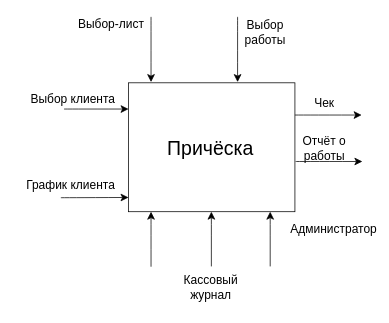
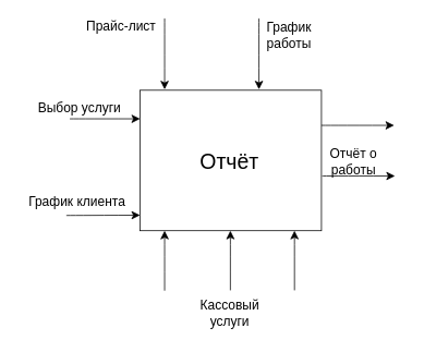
  <mxCell id="0" />
  <mxCell id="1" parent="0" />
  <mxCell id="2" value="" style="rounded=0;whiteSpace=wrap;html=1;" vertex="1" parent="1"><mxGeometry x="171" y="110" width="222" height="172" as="geometry" /></mxCell>
- <mxCell id="3" value="Причёска" style="text;strokeColor=none;fillColor=none;html=1;align=center;verticalAlign=middle;whiteSpace=wrap;rounded=0;fontSize=26;strokeWidth=1;" vertex="1" parent="1"><mxGeometry x="201" y="158" width="159" height="79" as="geometry" /></mxCell>
+ <mxCell id="3" value="Отчёт" style="text;strokeColor=none;fillColor=none;html=1;align=center;verticalAlign=middle;whiteSpace=wrap;rounded=0;fontSize=26;strokeWidth=1;" vertex="1" parent="1"><mxGeometry x="201" y="158" width="159" height="79" as="geometry" /></mxCell>
  <mxCell id="4" value="" style="endArrow=classic;html=1;rounded=0;fontSize=12;startSize=8;endSize=8;curved=1;entryX=-0.012;entryY=0.94;entryDx=0;entryDy=0;entryPerimeter=0;" edge="1" parent="1"><mxGeometry width="50" height="50" relative="1" as="geometry"><mxPoint x="80.66" y="263.32" as="sourcePoint" /><mxPoint x="170.996" y="263" as="targetPoint" /></mxGeometry></mxCell>
  <mxCell id="5" value="" style="endArrow=classic;html=1;rounded=0;fontSize=12;startSize=8;endSize=8;curved=1;" edge="1" parent="1"><mxGeometry width="50" height="50" relative="1" as="geometry"><mxPoint x="85" y="145" as="sourcePoint" /><mxPoint x="171" y="145" as="targetPoint" /></mxGeometry></mxCell>
  <mxCell id="6" value="&lt;div&gt;График клиента&lt;/div&gt;" style="text;strokeColor=none;fillColor=none;html=1;align=center;verticalAlign=middle;whiteSpace=wrap;rounded=0;fontSize=16;" vertex="1" parent="1"><mxGeometry x="20" y="237" width="148" height="17" as="geometry" /></mxCell>
- <mxCell id="7" value="Выбор работы" style="text;strokeColor=none;fillColor=none;html=1;align=center;verticalAlign=middle;whiteSpace=wrap;rounded=0;fontSize=16;" vertex="1" parent="1"><mxGeometry x="317.5" y="20" width="71" height="45" as="geometry" /></mxCell>
- <mxCell id="8" value="&lt;div&gt;Выбор-лист&lt;/div&gt;" style="text;strokeColor=none;fillColor=none;html=1;align=center;verticalAlign=middle;whiteSpace=wrap;rounded=0;fontSize=16;" vertex="1" parent="1"><mxGeometry x="97" y="22" width="102" height="19" as="geometry" /></mxCell>
+ <mxCell id="7" value="График работы" style="text;strokeColor=none;fillColor=none;html=1;align=center;verticalAlign=middle;whiteSpace=wrap;rounded=0;fontSize=16;" vertex="1" parent="1"><mxGeometry x="317.5" y="20" width="71" height="45" as="geometry" /></mxCell>
+ <mxCell id="8" value="&lt;div&gt;Прайс-лист&lt;/div&gt;" style="text;strokeColor=none;fillColor=none;html=1;align=center;verticalAlign=middle;whiteSpace=wrap;rounded=0;fontSize=16;" vertex="1" parent="1"><mxGeometry x="97" y="22" width="102" height="19" as="geometry" /></mxCell>
  <mxCell id="9" value="" style="endArrow=classic;html=1;rounded=0;fontSize=12;startSize=8;endSize=8;curved=1;entryX=0.063;entryY=1.015;entryDx=0;entryDy=0;entryPerimeter=0;" edge="1" parent="1"><mxGeometry width="50" height="50" relative="1" as="geometry"><mxPoint x="201.01" y="355.42" as="sourcePoint" /><mxPoint x="200.996" y="282" as="targetPoint" /><Array as="points"><mxPoint x="201.01" y="304.42" /></Array></mxGeometry></mxCell>
- <mxCell id="10" value="Кассовый журнал" style="text;strokeColor=none;fillColor=none;html=1;align=center;verticalAlign=middle;whiteSpace=wrap;rounded=0;fontSize=16;" vertex="1" parent="1"><mxGeometry x="243.5" y="357" width="74" height="52" as="geometry" /></mxCell>
+ <mxCell id="10" value="Кассовый услуги" style="text;strokeColor=none;fillColor=none;html=1;align=center;verticalAlign=middle;whiteSpace=wrap;rounded=0;fontSize=16;" vertex="1" parent="1"><mxGeometry x="243.5" y="357" width="74" height="52" as="geometry" /></mxCell>
  <mxCell id="11" value="" style="endArrow=classic;html=1;rounded=0;fontSize=12;startSize=8;endSize=8;curved=1;exitX=1;exitY=0.25;exitDx=0;exitDy=0;" edge="1" parent="1" source="2"><mxGeometry width="50" height="50" relative="1" as="geometry"><mxPoint x="430" y="156" as="sourcePoint" /><mxPoint x="482" y="153" as="targetPoint" /></mxGeometry></mxCell>
- <mxCell id="12" value="Чек" style="text;strokeColor=none;fillColor=none;html=1;align=center;verticalAlign=middle;whiteSpace=wrap;rounded=0;fontSize=16;" vertex="1" parent="1"><mxGeometry x="396" y="129" width="73" height="16" as="geometry" /></mxCell>
  <mxCell id="13" value="" style="endArrow=classic;html=1;rounded=0;fontSize=12;startSize=8;endSize=8;curved=1;exitX=1;exitY=0.25;exitDx=0;exitDy=0;" edge="1" parent="1"><mxGeometry width="50" height="50" relative="1" as="geometry"><mxPoint x="394" y="215" as="sourcePoint" /><mxPoint x="483" y="215" as="targetPoint" /></mxGeometry></mxCell>
  <mxCell id="14" value="Отчёт о работы" style="text;strokeColor=none;fillColor=none;html=1;align=center;verticalAlign=middle;whiteSpace=wrap;rounded=0;fontSize=16;" vertex="1" parent="1"><mxGeometry x="396" y="189.5" width="73" height="16" as="geometry" /></mxCell>
  <mxCell id="15" value="" style="endArrow=classic;html=1;rounded=0;fontSize=12;startSize=8;endSize=8;curved=1;entryX=0.063;entryY=1.015;entryDx=0;entryDy=0;entryPerimeter=0;" edge="1" parent="1"><mxGeometry width="50" height="50" relative="1" as="geometry"><mxPoint x="360" y="355" as="sourcePoint" /><mxPoint x="360" y="282" as="targetPoint" /><Array as="points"><mxPoint x="360" y="304" /></Array></mxGeometry></mxCell>
- <mxCell id="16" value="Администратор" style="text;strokeColor=none;fillColor=none;html=1;align=center;verticalAlign=middle;whiteSpace=wrap;rounded=0;fontSize=16;" vertex="1" parent="1"><mxGeometry x="393" y="295" width="104" height="19" as="geometry" /></mxCell>
  <mxCell id="17" value="" style="endArrow=classic;html=1;rounded=0;fontSize=12;startSize=8;endSize=8;curved=1;" edge="1" parent="1"><mxGeometry width="50" height="50" relative="1" as="geometry"><mxPoint x="201" y="22" as="sourcePoint" /><mxPoint x="201" y="109" as="targetPoint" /></mxGeometry></mxCell>
  <mxCell id="18" value="" style="endArrow=classic;html=1;rounded=0;fontSize=12;startSize=8;endSize=8;curved=1;" edge="1" parent="1"><mxGeometry width="50" height="50" relative="1" as="geometry"><mxPoint x="316.5" y="22" as="sourcePoint" /><mxPoint x="316.5" y="109" as="targetPoint" /></mxGeometry></mxCell>
- <mxCell id="19" value="Выбор клиента" style="text;strokeColor=none;fillColor=none;html=1;align=center;verticalAlign=middle;whiteSpace=wrap;rounded=0;fontSize=16;" vertex="1" parent="1"><mxGeometry x="23" y="122" width="148" height="17" as="geometry" /></mxCell>
+ <mxCell id="19" value="Выбор услуги" style="text;strokeColor=none;fillColor=none;html=1;align=center;verticalAlign=middle;whiteSpace=wrap;rounded=0;fontSize=16;" vertex="1" parent="1"><mxGeometry x="23" y="122" width="148" height="17" as="geometry" /></mxCell>
  <mxCell id="20" value="" style="endArrow=classic;html=1;rounded=0;fontSize=12;startSize=8;endSize=8;curved=1;entryX=0.063;entryY=1.015;entryDx=0;entryDy=0;entryPerimeter=0;" edge="1" parent="1"><mxGeometry width="50" height="50" relative="1" as="geometry"><mxPoint x="281.5" y="355" as="sourcePoint" /><mxPoint x="281.5" y="282" as="targetPoint" /><Array as="points"><mxPoint x="281.5" y="304" /></Array></mxGeometry></mxCell>
